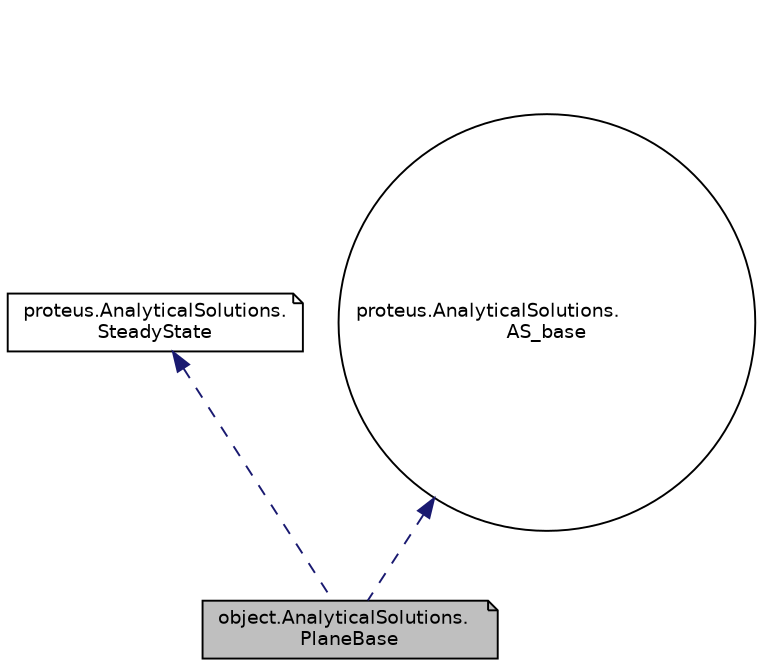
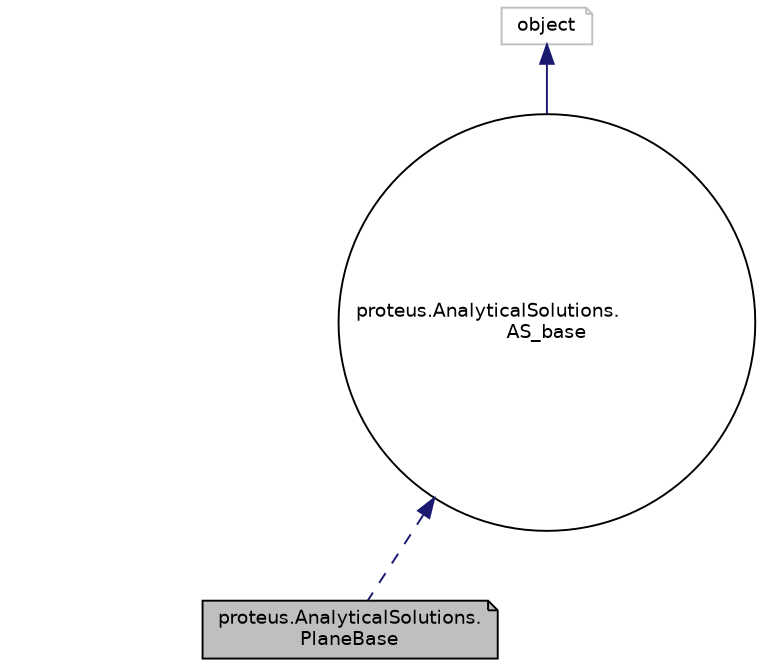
  digraph {
    node [color=black fillcolor=white fontname=Helvetica fontsize=10 shape=note style=filled]
    edge [color=midnightblue dir=back fontname=Helvetica fontsize=10 labelfontname=Helvetica labelfontsize=10 style=dashed]
-   n1 [fillcolor=grey75 fontcolor=black height=0.2 label="object.AnalyticalSolutions.\lPlaneBase" width=0.4]
-   n2 [height=0.2 label="proteus.AnalyticalSolutions.\lSteadyState" width=0.4]
+   n1 [fillcolor=grey75 fontcolor=black height=0.2 label="proteus.AnalyticalSolutions.\lPlaneBase" width=0.4]
    n3 [height=0.2 label="proteus.AnalyticalSolutions.\lAS_base" shape=circle width=0.4]
-   n2 -> n1
+   n4 [color=grey75 height=0.2 label=object width=0.4]
    n3 -> n1
+   n4 -> n3 [style=solid]
  }
